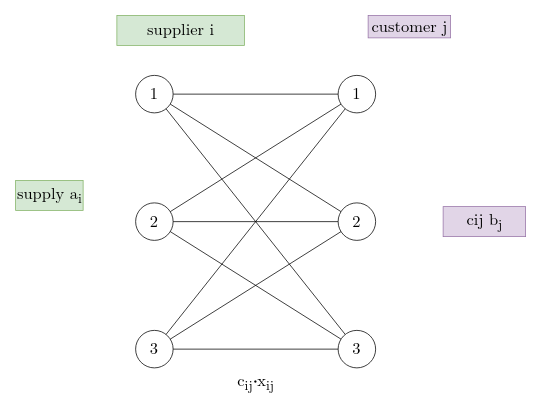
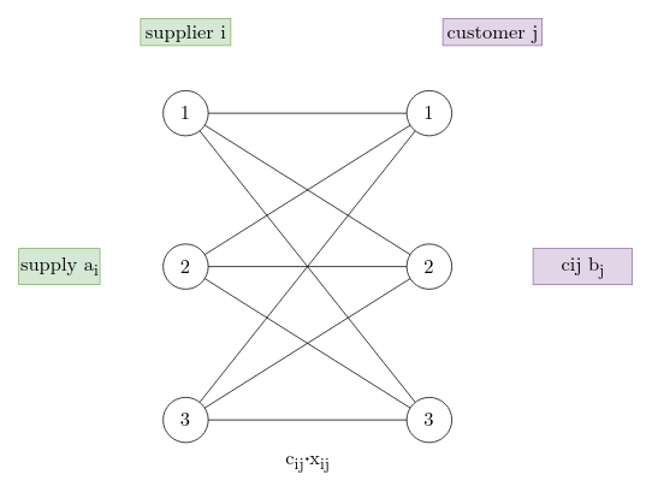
  <mxCell id="0" />
  <mxCell id="1" parent="0" />
  <mxCell id="2" style="rounded=0;orthogonalLoop=1;jettySize=auto;html=1;exitX=1;exitY=0.5;exitDx=0;exitDy=0;entryX=0;entryY=0.5;entryDx=0;entryDy=0;fontFamily=Latin Modern Math;fontSize=22;endArrow=none;endFill=0;" edge="1" parent="1" source="4" target="7"><mxGeometry relative="1" as="geometry" /></mxCell>
  <mxCell id="3" style="rounded=0;orthogonalLoop=1;jettySize=auto;html=1;endArrow=none;endFill=0;fontFamily=Latin Modern Math;fontSize=22;" edge="1" parent="1" source="4" target="8"><mxGeometry relative="1" as="geometry" /></mxCell>
  <mxCell id="4" value="1" style="ellipse;whiteSpace=wrap;html=1;aspect=fixed;fontFamily=Latin Modern Math;fontSize=22;" vertex="1" parent="1"><mxGeometry x="180" y="100" width="50" height="50" as="geometry" /></mxCell>
  <mxCell id="5" value="2" style="ellipse;whiteSpace=wrap;html=1;aspect=fixed;fontFamily=Latin Modern Math;fontSize=22;" vertex="1" parent="1"><mxGeometry x="180" y="270" width="50" height="50" as="geometry" /></mxCell>
  <mxCell id="6" value="3" style="ellipse;whiteSpace=wrap;html=1;aspect=fixed;fontFamily=Latin Modern Math;fontSize=22;" vertex="1" parent="1"><mxGeometry x="180" y="440" width="50" height="50" as="geometry" /></mxCell>
  <mxCell id="7" value="1" style="ellipse;whiteSpace=wrap;html=1;aspect=fixed;fontFamily=Latin Modern Math;fontSize=22;" vertex="1" parent="1"><mxGeometry x="450" y="100" width="50" height="50" as="geometry" /></mxCell>
  <mxCell id="8" value="2" style="ellipse;whiteSpace=wrap;html=1;aspect=fixed;fontFamily=Latin Modern Math;fontSize=22;" vertex="1" parent="1"><mxGeometry x="450" y="270" width="50" height="50" as="geometry" /></mxCell>
  <mxCell id="9" style="edgeStyle=none;rounded=0;orthogonalLoop=1;jettySize=auto;html=1;endArrow=none;endFill=0;fontFamily=Latin Modern Math;fontSize=22;" edge="1" parent="1" source="10" target="4"><mxGeometry relative="1" as="geometry" /></mxCell>
  <mxCell id="10" value="3" style="ellipse;whiteSpace=wrap;html=1;aspect=fixed;fontFamily=Latin Modern Math;fontSize=22;" vertex="1" parent="1"><mxGeometry x="450" y="440" width="50" height="50" as="geometry" /></mxCell>
- <mxCell id="11" value="supplier i" style="text;html=1;align=center;verticalAlign=middle;resizable=0;points=[];autosize=1;fontSize=22;fontFamily=Latin Modern Math;fillColor=#d5e8d4;strokeColor=#82b366;" vertex="1" parent="1"><mxGeometry x="155" y="20" width="170" height="40" as="geometry" /></mxCell>
+ <mxCell id="11" value="supplier i" style="text;html=1;align=center;verticalAlign=middle;resizable=0;points=[];autosize=1;fontSize=22;fontFamily=Latin Modern Math;fillColor=#d5e8d4;strokeColor=#82b366;" vertex="1" parent="1"><mxGeometry x="155" y="20" width="100" height="30" as="geometry" /></mxCell>
  <mxCell id="12" value="customer j" style="text;html=1;align=center;verticalAlign=middle;resizable=0;points=[];autosize=1;fontSize=22;fontFamily=Latin Modern Math;fillColor=#e1d5e7;strokeColor=#9673a6;" vertex="1" parent="1"><mxGeometry x="490" y="20" width="110" height="30" as="geometry" /></mxCell>
- <mxCell id="13" value="supply a&lt;sub&gt;i&lt;/sub&gt;" style="text;html=1;align=center;verticalAlign=middle;resizable=0;points=[];autosize=1;fontSize=22;fontFamily=Latin Modern Math;fillColor=#d5e8d4;strokeColor=#82b366;" vertex="1" parent="1"><mxGeometry x="20" y="240" width="90" height="40" as="geometry" /></mxCell>
+ <mxCell id="13" value="supply a&lt;sub&gt;i&lt;/sub&gt;" style="text;html=1;align=center;verticalAlign=middle;resizable=0;points=[];autosize=1;fontSize=22;fontFamily=Latin Modern Math;fillColor=#d5e8d4;strokeColor=#82b366;" vertex="1" parent="1"><mxGeometry x="20" y="275" width="90" height="40" as="geometry" /></mxCell>
  <mxCell id="14" value="cij b&lt;sub&gt;j&lt;/sub&gt;" style="text;html=1;align=center;verticalAlign=middle;resizable=0;points=[];autosize=1;fontSize=22;fontFamily=Latin Modern Math;fillColor=#e1d5e7;strokeColor=#9673a6;" vertex="1" parent="1"><mxGeometry x="590" y="275" width="110" height="40" as="geometry" /></mxCell>
  <mxCell id="15" style="rounded=0;orthogonalLoop=1;jettySize=auto;html=1;fontFamily=Latin Modern Math;fontSize=22;endArrow=none;endFill=0;" edge="1" parent="1" source="5" target="7"><mxGeometry relative="1" as="geometry"><mxPoint x="240" y="135" as="sourcePoint" /><mxPoint x="460" y="135" as="targetPoint" /></mxGeometry></mxCell>
  <mxCell id="16" style="rounded=0;orthogonalLoop=1;jettySize=auto;html=1;fontFamily=Latin Modern Math;fontSize=22;endArrow=none;endFill=0;" edge="1" parent="1" source="5" target="8"><mxGeometry relative="1" as="geometry"><mxPoint x="236.162" y="291.689" as="sourcePoint" /><mxPoint x="463.844" y="148.32" as="targetPoint" /></mxGeometry></mxCell>
  <mxCell id="17" style="rounded=0;orthogonalLoop=1;jettySize=auto;html=1;fontFamily=Latin Modern Math;fontSize=22;endArrow=none;endFill=0;" edge="1" parent="1" source="5" target="10"><mxGeometry relative="1" as="geometry"><mxPoint x="246.162" y="301.689" as="sourcePoint" /><mxPoint x="473.844" y="158.32" as="targetPoint" /></mxGeometry></mxCell>
  <mxCell id="18" style="rounded=0;orthogonalLoop=1;jettySize=auto;html=1;fontFamily=Latin Modern Math;fontSize=22;endArrow=none;endFill=0;" edge="1" parent="1" source="6" target="7"><mxGeometry relative="1" as="geometry"><mxPoint x="256.162" y="311.689" as="sourcePoint" /><mxPoint x="483.844" y="168.32" as="targetPoint" /></mxGeometry></mxCell>
  <mxCell id="19" style="rounded=0;orthogonalLoop=1;jettySize=auto;html=1;fontFamily=Latin Modern Math;fontSize=22;endArrow=none;endFill=0;" edge="1" parent="1" source="6" target="8"><mxGeometry relative="1" as="geometry"><mxPoint x="266.162" y="321.689" as="sourcePoint" /><mxPoint x="493.844" y="178.32" as="targetPoint" /></mxGeometry></mxCell>
  <mxCell id="20" style="rounded=0;orthogonalLoop=1;jettySize=auto;html=1;fontFamily=Latin Modern Math;fontSize=22;endArrow=none;endFill=0;" edge="1" parent="1" source="6" target="10"><mxGeometry relative="1" as="geometry"><mxPoint x="276.162" y="331.689" as="sourcePoint" /><mxPoint x="503.844" y="188.32" as="targetPoint" /></mxGeometry></mxCell>
  <mxCell id="21" value="c&lt;sub&gt;ij&lt;/sub&gt;&lt;b&gt;·&lt;/b&gt;x&lt;sub&gt;ij&lt;/sub&gt;" style="text;html=1;align=center;verticalAlign=middle;resizable=0;points=[];autosize=1;fontSize=22;fontFamily=Latin Modern Math;" vertex="1" parent="1"><mxGeometry x="310" y="490" width="60" height="40" as="geometry" /></mxCell>
